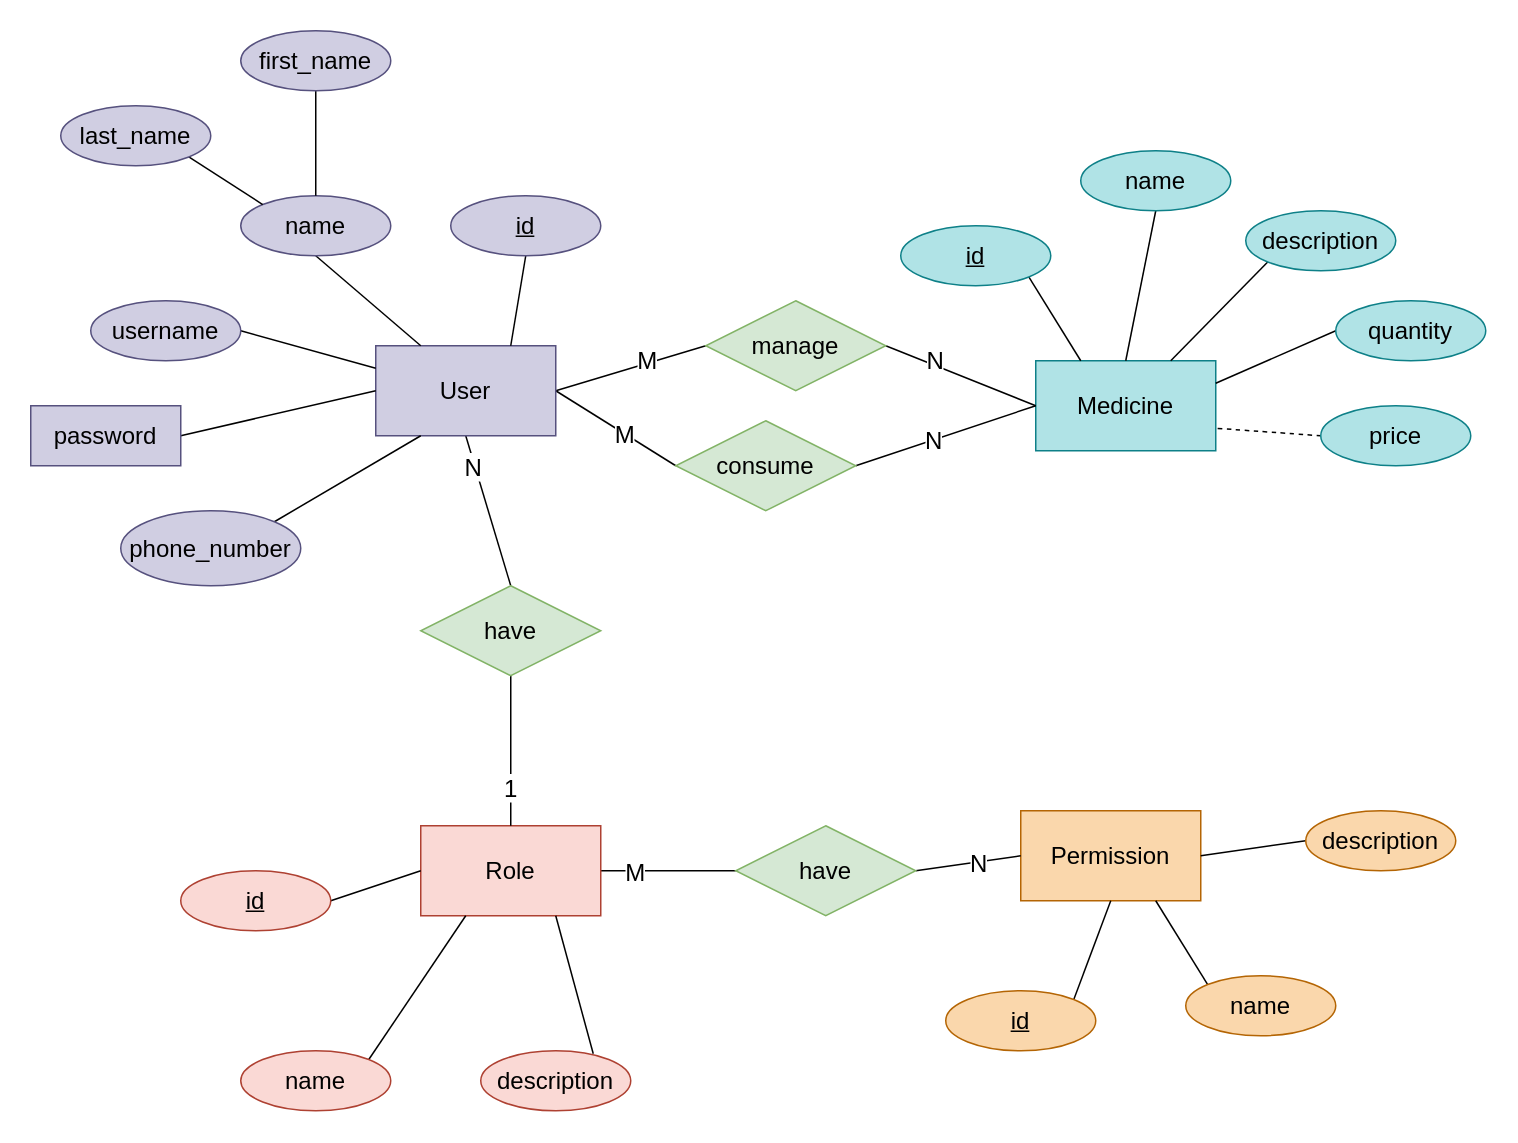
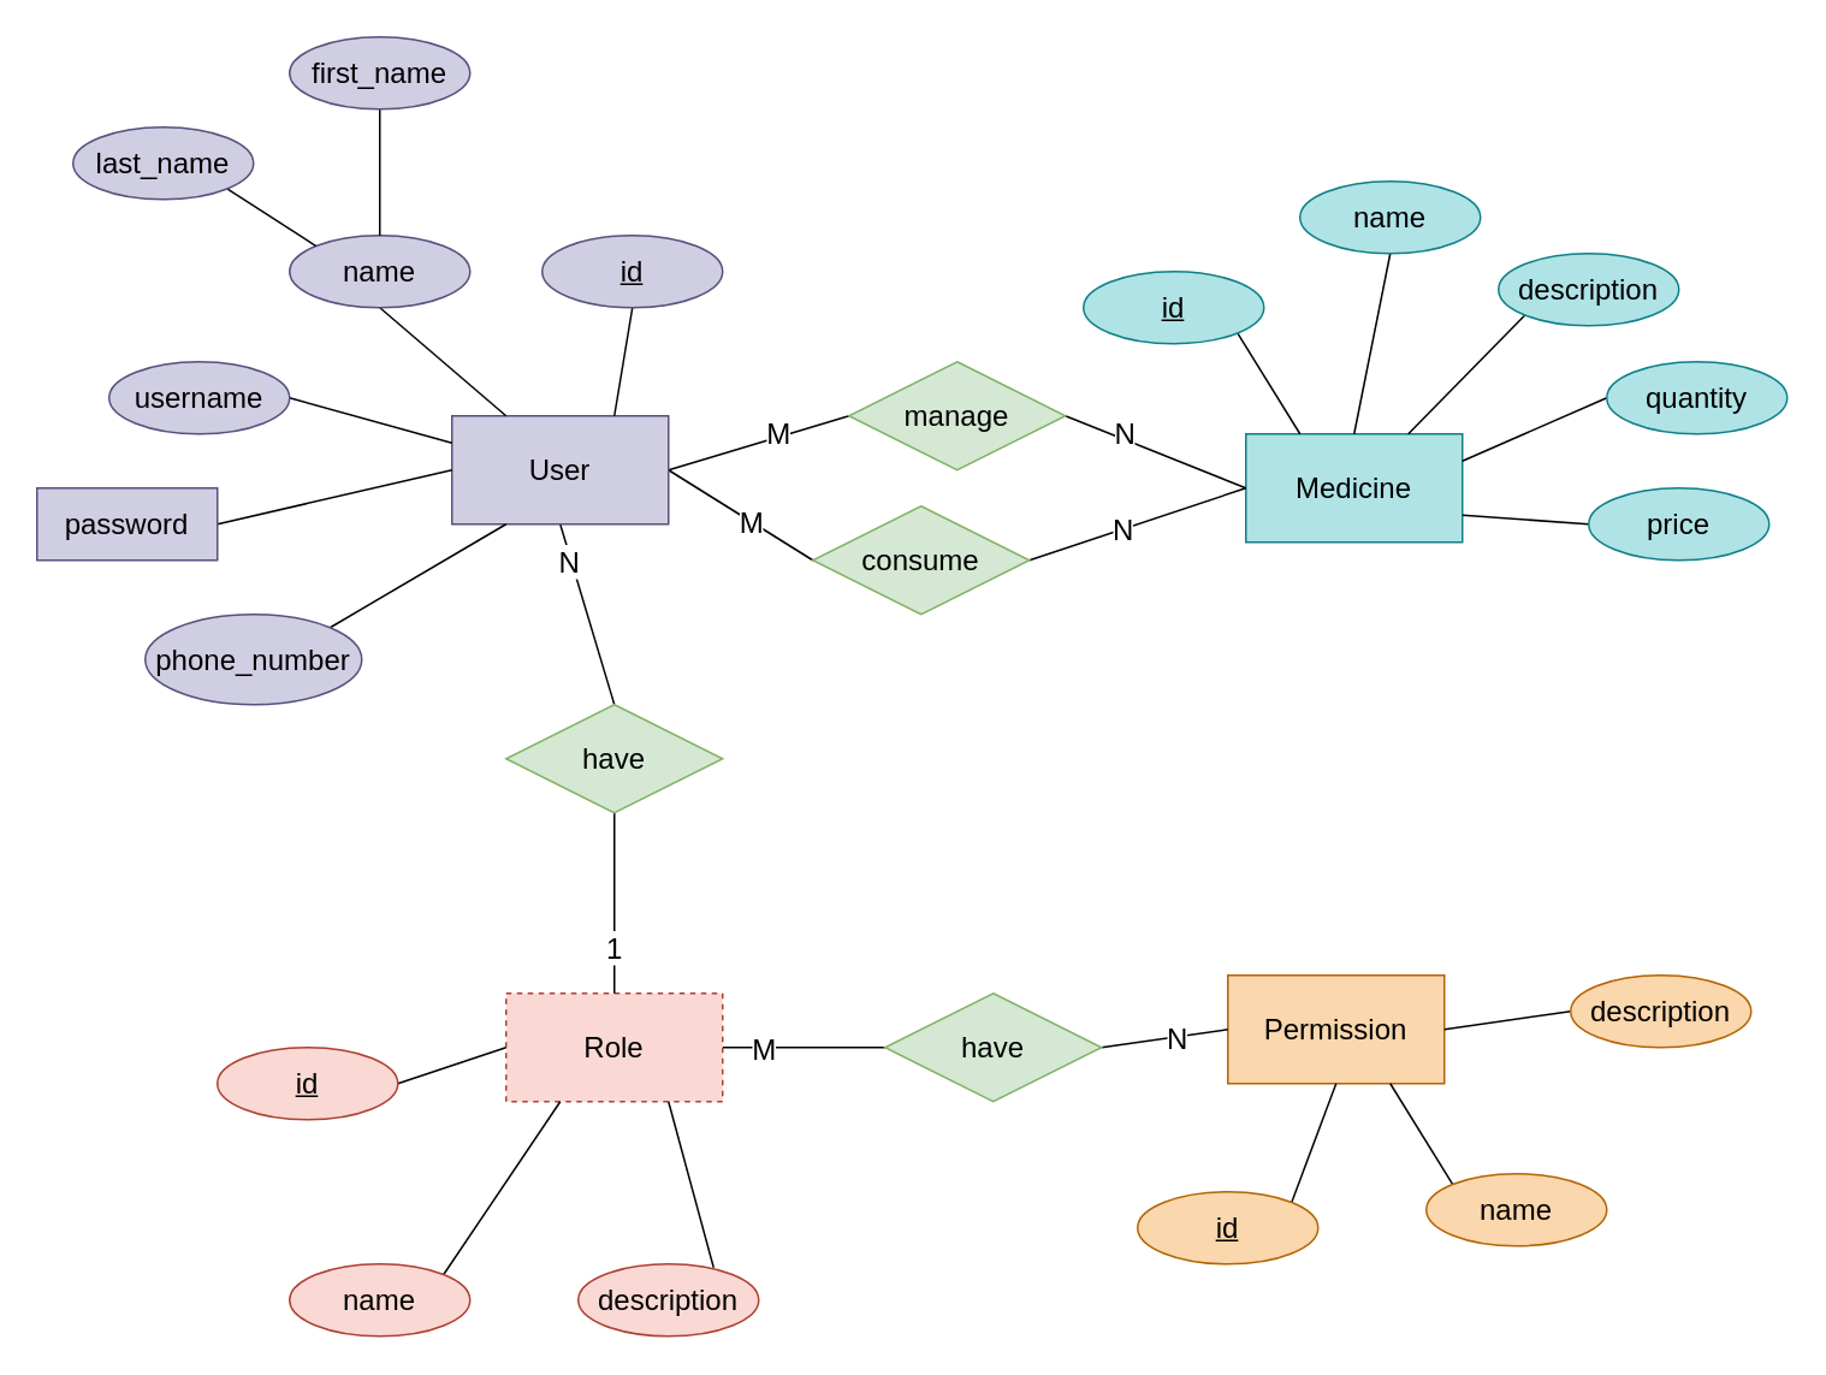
  <mxCell id="0" />
  <mxCell id="1" parent="0" />
  <mxCell id="2" style="edgeStyle=none;curved=1;rounded=0;orthogonalLoop=1;jettySize=auto;html=1;exitX=0.5;exitY=1;exitDx=0;exitDy=0;entryX=0.5;entryY=0;entryDx=0;entryDy=0;fontSize=12;endArrow=none;endFill=0;startSize=14;endSize=14;sourcePerimeterSpacing=8;targetPerimeterSpacing=8;" edge="1" parent="1" source="8" target="52"><mxGeometry relative="1" as="geometry" /></mxCell>
  <mxCell id="3" value="N" style="edgeLabel;html=1;align=center;verticalAlign=middle;resizable=0;points=[];fontSize=16;" vertex="1" connectable="0" parent="2"><mxGeometry x="-0.6" y="-2" relative="1" as="geometry"><mxPoint as="offset" /></mxGeometry></mxCell>
  <mxCell id="4" style="edgeStyle=none;curved=1;rounded=0;orthogonalLoop=1;jettySize=auto;html=1;exitX=1;exitY=0.5;exitDx=0;exitDy=0;entryX=0;entryY=0.5;entryDx=0;entryDy=0;fontSize=12;endArrow=none;endFill=0;startSize=14;endSize=14;sourcePerimeterSpacing=8;targetPerimeterSpacing=8;" edge="1" parent="1" source="8" target="58"><mxGeometry relative="1" as="geometry" /></mxCell>
  <mxCell id="5" value="M" style="edgeLabel;html=1;align=center;verticalAlign=middle;resizable=0;points=[];fontSize=16;" vertex="1" connectable="0" parent="4"><mxGeometry x="0.144" relative="1" as="geometry"><mxPoint as="offset" /></mxGeometry></mxCell>
  <mxCell id="6" style="edgeStyle=none;curved=1;rounded=0;orthogonalLoop=1;jettySize=auto;html=1;exitX=1;exitY=0.5;exitDx=0;exitDy=0;entryX=0;entryY=0.5;entryDx=0;entryDy=0;fontSize=12;endArrow=none;endFill=0;startSize=14;endSize=14;sourcePerimeterSpacing=8;targetPerimeterSpacing=8;" edge="1" parent="1" source="8" target="61"><mxGeometry relative="1" as="geometry" /></mxCell>
  <mxCell id="7" value="M" style="edgeLabel;html=1;align=center;verticalAlign=middle;resizable=0;points=[];fontSize=16;" vertex="1" connectable="0" parent="6"><mxGeometry x="0.226" y="2" relative="1" as="geometry"><mxPoint as="offset" /></mxGeometry></mxCell>
  <mxCell id="8" value="User" style="rounded=0;whiteSpace=wrap;html=1;fontSize=16;fillColor=#d0cee2;strokeColor=#56517e;" vertex="1" parent="1"><mxGeometry x="250" y="230" width="120" height="60" as="geometry" /></mxCell>
  <mxCell id="9" style="edgeStyle=none;curved=1;rounded=0;orthogonalLoop=1;jettySize=auto;html=1;exitX=0.5;exitY=1;exitDx=0;exitDy=0;entryX=0.75;entryY=0;entryDx=0;entryDy=0;fontSize=12;endArrow=none;startSize=14;endSize=14;sourcePerimeterSpacing=8;targetPerimeterSpacing=8;endFill=0;" edge="1" parent="1" source="10" target="8"><mxGeometry relative="1" as="geometry" /></mxCell>
  <mxCell id="10" value="id" style="ellipse;whiteSpace=wrap;html=1;align=center;fontStyle=4;fontSize=16;fillColor=#d0cee2;strokeColor=#56517e;" vertex="1" parent="1"><mxGeometry x="300" y="130" width="100" height="40" as="geometry" /></mxCell>
  <mxCell id="11" style="edgeStyle=none;curved=1;rounded=0;orthogonalLoop=1;jettySize=auto;html=1;exitX=0.5;exitY=1;exitDx=0;exitDy=0;entryX=0.25;entryY=0;entryDx=0;entryDy=0;fontSize=12;endArrow=none;endFill=0;startSize=14;endSize=14;sourcePerimeterSpacing=8;targetPerimeterSpacing=8;" edge="1" parent="1" source="12" target="8"><mxGeometry relative="1" as="geometry" /></mxCell>
  <mxCell id="12" value="name" style="ellipse;whiteSpace=wrap;html=1;align=center;fontSize=16;fillColor=#d0cee2;strokeColor=#56517e;" vertex="1" parent="1"><mxGeometry x="160" y="130" width="100" height="40" as="geometry" /></mxCell>
  <mxCell id="13" style="edgeStyle=none;curved=1;rounded=0;orthogonalLoop=1;jettySize=auto;html=1;exitX=1;exitY=0.5;exitDx=0;exitDy=0;entryX=0;entryY=0.25;entryDx=0;entryDy=0;fontSize=12;endArrow=none;endFill=0;startSize=14;endSize=14;sourcePerimeterSpacing=8;targetPerimeterSpacing=8;" edge="1" parent="1" source="14" target="8"><mxGeometry relative="1" as="geometry" /></mxCell>
  <mxCell id="14" value="username" style="ellipse;whiteSpace=wrap;html=1;align=center;fontSize=16;fillColor=#d0cee2;strokeColor=#56517e;" vertex="1" parent="1"><mxGeometry x="60" y="200" width="100" height="40" as="geometry" /></mxCell>
  <mxCell id="15" style="edgeStyle=none;curved=1;rounded=0;orthogonalLoop=1;jettySize=auto;html=1;exitX=1;exitY=0.5;exitDx=0;exitDy=0;entryX=0;entryY=0.5;entryDx=0;entryDy=0;fontSize=12;endArrow=none;endFill=0;startSize=14;endSize=14;sourcePerimeterSpacing=8;targetPerimeterSpacing=8;" edge="1" parent="1" source="16" target="8"><mxGeometry relative="1" as="geometry" /></mxCell>
  <mxCell id="16" value="password" style="whiteSpace=wrap;html=1;align=center;fontSize=16;fillColor=#d0cee2;strokeColor=#56517e;rounded=0;" vertex="1" parent="1"><mxGeometry x="20" y="270" width="100" height="40" as="geometry" /></mxCell>
  <mxCell id="17" style="edgeStyle=none;curved=1;rounded=0;orthogonalLoop=1;jettySize=auto;html=1;exitX=0.5;exitY=1;exitDx=0;exitDy=0;entryX=0.5;entryY=0;entryDx=0;entryDy=0;fontSize=12;endArrow=none;endFill=0;startSize=14;endSize=14;sourcePerimeterSpacing=8;targetPerimeterSpacing=8;" edge="1" parent="1" source="18" target="12"><mxGeometry relative="1" as="geometry" /></mxCell>
  <mxCell id="18" value="first_name" style="ellipse;whiteSpace=wrap;html=1;align=center;fontSize=16;fillColor=#d0cee2;strokeColor=#56517e;" vertex="1" parent="1"><mxGeometry x="160" y="20" width="100" height="40" as="geometry" /></mxCell>
  <mxCell id="19" style="edgeStyle=none;curved=1;rounded=0;orthogonalLoop=1;jettySize=auto;html=1;exitX=1;exitY=1;exitDx=0;exitDy=0;entryX=0;entryY=0;entryDx=0;entryDy=0;fontSize=12;endArrow=none;endFill=0;startSize=14;endSize=14;sourcePerimeterSpacing=8;targetPerimeterSpacing=8;" edge="1" parent="1" source="20" target="12"><mxGeometry relative="1" as="geometry" /></mxCell>
  <mxCell id="20" value="last_name" style="ellipse;whiteSpace=wrap;html=1;align=center;fontSize=16;fillColor=#d0cee2;strokeColor=#56517e;" vertex="1" parent="1"><mxGeometry x="40" y="70" width="100" height="40" as="geometry" /></mxCell>
  <mxCell id="21" style="edgeStyle=none;curved=1;rounded=0;orthogonalLoop=1;jettySize=auto;html=1;exitX=1;exitY=0;exitDx=0;exitDy=0;entryX=0.25;entryY=1;entryDx=0;entryDy=0;fontSize=12;endArrow=none;endFill=0;startSize=14;endSize=14;sourcePerimeterSpacing=8;targetPerimeterSpacing=8;" edge="1" parent="1" source="22" target="8"><mxGeometry relative="1" as="geometry" /></mxCell>
  <mxCell id="22" value="phone_number" style="ellipse;whiteSpace=wrap;html=1;align=center;fontSize=16;fillColor=#d0cee2;strokeColor=#56517e;" vertex="1" parent="1"><mxGeometry x="80" y="340" width="120" height="50" as="geometry" /></mxCell>
  <mxCell id="23" value="Medicine" style="rounded=0;whiteSpace=wrap;html=1;fontSize=16;fillColor=#b0e3e6;strokeColor=#0e8088;" vertex="1" parent="1"><mxGeometry x="690" y="240" width="120" height="60" as="geometry" /></mxCell>
  <mxCell id="24" style="edgeStyle=none;curved=1;rounded=0;orthogonalLoop=1;jettySize=auto;html=1;exitX=1;exitY=1;exitDx=0;exitDy=0;entryX=0.25;entryY=0;entryDx=0;entryDy=0;fontSize=12;endArrow=none;endFill=0;startSize=14;endSize=14;sourcePerimeterSpacing=8;targetPerimeterSpacing=8;" edge="1" parent="1" source="25" target="23"><mxGeometry relative="1" as="geometry" /></mxCell>
  <mxCell id="25" value="id" style="ellipse;whiteSpace=wrap;html=1;align=center;fontStyle=4;fontSize=16;fillColor=#b0e3e6;strokeColor=#0e8088;" vertex="1" parent="1"><mxGeometry x="600" y="150" width="100" height="40" as="geometry" /></mxCell>
  <mxCell id="26" style="edgeStyle=none;curved=1;rounded=0;orthogonalLoop=1;jettySize=auto;html=1;exitX=0.5;exitY=1;exitDx=0;exitDy=0;entryX=0.5;entryY=0;entryDx=0;entryDy=0;fontSize=12;endArrow=none;endFill=0;startSize=14;endSize=14;sourcePerimeterSpacing=8;targetPerimeterSpacing=8;" edge="1" parent="1" source="27" target="23"><mxGeometry relative="1" as="geometry" /></mxCell>
  <mxCell id="27" value="name" style="ellipse;whiteSpace=wrap;html=1;align=center;fontSize=16;fillColor=#b0e3e6;strokeColor=#0e8088;" vertex="1" parent="1"><mxGeometry x="720" width="100" height="40" as="geometry" y="100" /></mxCell>
  <mxCell id="28" style="edgeStyle=none;curved=1;rounded=0;orthogonalLoop=1;jettySize=auto;html=1;exitX=0;exitY=1;exitDx=0;exitDy=0;entryX=0.75;entryY=0;entryDx=0;entryDy=0;fontSize=12;endArrow=none;endFill=0;startSize=14;endSize=14;sourcePerimeterSpacing=8;targetPerimeterSpacing=8;" edge="1" parent="1" source="29" target="23"><mxGeometry relative="1" as="geometry" /></mxCell>
  <mxCell id="29" value="description" style="ellipse;whiteSpace=wrap;html=1;align=center;fontSize=16;fillColor=#b0e3e6;strokeColor=#0e8088;" vertex="1" parent="1"><mxGeometry x="830" y="140" width="100" height="40" as="geometry" /></mxCell>
  <mxCell id="30" style="edgeStyle=none;curved=1;rounded=0;orthogonalLoop=1;jettySize=auto;html=1;exitX=0;exitY=0.5;exitDx=0;exitDy=0;entryX=1;entryY=0.25;entryDx=0;entryDy=0;fontSize=12;endArrow=none;endFill=0;startSize=14;endSize=14;sourcePerimeterSpacing=8;targetPerimeterSpacing=8;" edge="1" parent="1" source="31" target="23"><mxGeometry relative="1" as="geometry" /></mxCell>
  <mxCell id="31" value="quantity" style="ellipse;whiteSpace=wrap;html=1;align=center;fontSize=16;fillColor=#b0e3e6;strokeColor=#0e8088;" vertex="1" parent="1"><mxGeometry x="890" y="200" width="100" height="40" as="geometry" /></mxCell>
- <mxCell id="32" style="edgeStyle=none;curved=1;rounded=0;orthogonalLoop=1;jettySize=auto;html=1;exitX=0;exitY=0.5;exitDx=0;exitDy=0;entryX=1;entryY=0.75;entryDx=0;entryDy=0;fontSize=12;endArrow=none;endFill=0;startSize=14;endSize=14;sourcePerimeterSpacing=8;targetPerimeterSpacing=8;dashed=1;" edge="1" parent="1" source="33" target="23"><mxGeometry relative="1" as="geometry" /></mxCell>
+ <mxCell id="32" style="edgeStyle=none;curved=1;rounded=0;orthogonalLoop=1;jettySize=auto;html=1;exitX=0;exitY=0.5;exitDx=0;exitDy=0;entryX=1;entryY=0.75;entryDx=0;entryDy=0;fontSize=12;endArrow=none;endFill=0;startSize=14;endSize=14;sourcePerimeterSpacing=8;targetPerimeterSpacing=8;" edge="1" parent="1" source="33" target="23"><mxGeometry relative="1" as="geometry" /></mxCell>
  <mxCell id="33" value="price" style="ellipse;whiteSpace=wrap;html=1;align=center;fontSize=16;fillColor=#b0e3e6;strokeColor=#0e8088;" vertex="1" parent="1"><mxGeometry x="880" y="270" width="100" height="40" as="geometry" /></mxCell>
  <mxCell id="34" style="edgeStyle=none;curved=1;rounded=0;orthogonalLoop=1;jettySize=auto;html=1;exitX=1;exitY=0.5;exitDx=0;exitDy=0;entryX=0;entryY=0.5;entryDx=0;entryDy=0;fontSize=12;endArrow=none;endFill=0;startSize=14;endSize=14;sourcePerimeterSpacing=8;targetPerimeterSpacing=8;" edge="1" parent="1" source="36" target="55"><mxGeometry relative="1" as="geometry" /></mxCell>
  <mxCell id="35" value="M" style="edgeLabel;html=1;align=center;verticalAlign=middle;resizable=0;points=[];fontSize=16;" vertex="1" connectable="0" parent="34"><mxGeometry x="-0.511" relative="1" as="geometry"><mxPoint as="offset" /></mxGeometry></mxCell>
- <mxCell id="36" value="Role" style="rounded=0;whiteSpace=wrap;html=1;fontSize=16;fillColor=#fad9d5;strokeColor=#ae4132;" vertex="1" parent="1"><mxGeometry x="280" y="550" width="120" height="60" as="geometry" /></mxCell>
+ <mxCell id="36" value="Role" style="rounded=0;whiteSpace=wrap;html=1;fontSize=16;fillColor=#fad9d5;strokeColor=#ae4132;dashed=1;" vertex="1" parent="1"><mxGeometry x="280" y="550" width="120" height="60" as="geometry" /></mxCell>
  <mxCell id="37" style="edgeStyle=none;curved=1;rounded=0;orthogonalLoop=1;jettySize=auto;html=1;exitX=1;exitY=0.5;exitDx=0;exitDy=0;entryX=0;entryY=0.5;entryDx=0;entryDy=0;fontSize=12;endArrow=none;endFill=0;startSize=14;endSize=14;sourcePerimeterSpacing=8;targetPerimeterSpacing=8;" edge="1" parent="1" source="38" target="36"><mxGeometry relative="1" as="geometry" /></mxCell>
  <mxCell id="38" value="id" style="ellipse;whiteSpace=wrap;html=1;align=center;fontStyle=4;fontSize=16;fillColor=#fad9d5;strokeColor=#ae4132;" vertex="1" parent="1"><mxGeometry x="120" y="580" width="100" height="40" as="geometry" /></mxCell>
  <mxCell id="39" style="edgeStyle=none;curved=1;rounded=0;orthogonalLoop=1;jettySize=auto;html=1;exitX=1;exitY=0;exitDx=0;exitDy=0;entryX=0.25;entryY=1;entryDx=0;entryDy=0;fontSize=12;endArrow=none;endFill=0;startSize=14;endSize=14;sourcePerimeterSpacing=8;targetPerimeterSpacing=8;" edge="1" parent="1" source="40" target="36"><mxGeometry relative="1" as="geometry" /></mxCell>
  <mxCell id="40" value="name" style="ellipse;whiteSpace=wrap;html=1;align=center;fontSize=16;fillColor=#fad9d5;strokeColor=#ae4132;" vertex="1" parent="1"><mxGeometry x="160" y="700" width="100" height="40" as="geometry" /></mxCell>
  <mxCell id="41" style="edgeStyle=none;curved=1;rounded=0;orthogonalLoop=1;jettySize=auto;html=1;exitX=0.75;exitY=0.05;exitDx=0;exitDy=0;entryX=0.75;entryY=1;entryDx=0;entryDy=0;fontSize=12;endArrow=none;endFill=0;startSize=14;endSize=14;sourcePerimeterSpacing=8;targetPerimeterSpacing=8;exitPerimeter=0;" edge="1" parent="1" source="42" target="36"><mxGeometry relative="1" as="geometry" /></mxCell>
  <mxCell id="42" value="description" style="ellipse;whiteSpace=wrap;html=1;align=center;fontSize=16;fillColor=#fad9d5;strokeColor=#ae4132;" vertex="1" parent="1"><mxGeometry x="320" y="700" width="100" height="40" as="geometry" /></mxCell>
  <mxCell id="43" value="Permission" style="rounded=0;whiteSpace=wrap;html=1;fontSize=16;fillColor=#fad7ac;strokeColor=#b46504;" vertex="1" parent="1"><mxGeometry x="680" y="540" width="120" height="60" as="geometry" /></mxCell>
  <mxCell id="44" style="edgeStyle=none;curved=1;rounded=0;orthogonalLoop=1;jettySize=auto;html=1;exitX=1;exitY=0;exitDx=0;exitDy=0;entryX=0.5;entryY=1;entryDx=0;entryDy=0;fontSize=12;endArrow=none;endFill=0;startSize=14;endSize=14;sourcePerimeterSpacing=8;targetPerimeterSpacing=8;" edge="1" parent="1" source="45" target="43"><mxGeometry relative="1" as="geometry" /></mxCell>
  <mxCell id="45" value="id" style="ellipse;whiteSpace=wrap;html=1;align=center;fontStyle=4;fontSize=16;fillColor=#fad7ac;strokeColor=#b46504;" vertex="1" parent="1"><mxGeometry x="630" y="660" width="100" height="40" as="geometry" /></mxCell>
  <mxCell id="46" style="edgeStyle=none;curved=1;rounded=0;orthogonalLoop=1;jettySize=auto;html=1;exitX=0;exitY=0;exitDx=0;exitDy=0;entryX=0.75;entryY=1;entryDx=0;entryDy=0;fontSize=12;endArrow=none;endFill=0;startSize=14;endSize=14;sourcePerimeterSpacing=8;targetPerimeterSpacing=8;" edge="1" parent="1" source="47" target="43"><mxGeometry relative="1" as="geometry" /></mxCell>
  <mxCell id="47" value="name" style="ellipse;whiteSpace=wrap;html=1;align=center;fontSize=16;fillColor=#fad7ac;strokeColor=#b46504;" vertex="1" parent="1"><mxGeometry x="790" y="650" width="100" height="40" as="geometry" /></mxCell>
  <mxCell id="48" style="edgeStyle=none;curved=1;rounded=0;orthogonalLoop=1;jettySize=auto;html=1;exitX=0;exitY=0.5;exitDx=0;exitDy=0;entryX=1;entryY=0.5;entryDx=0;entryDy=0;fontSize=12;endArrow=none;endFill=0;startSize=14;endSize=14;sourcePerimeterSpacing=8;targetPerimeterSpacing=8;" edge="1" parent="1" source="49" target="43"><mxGeometry relative="1" as="geometry" /></mxCell>
  <mxCell id="49" value="description" style="ellipse;whiteSpace=wrap;html=1;align=center;fontSize=16;fillColor=#fad7ac;strokeColor=#b46504;" vertex="1" parent="1"><mxGeometry x="870" y="540" width="100" height="40" as="geometry" /></mxCell>
  <mxCell id="50" style="edgeStyle=none;curved=1;rounded=0;orthogonalLoop=1;jettySize=auto;html=1;exitX=0.5;exitY=1;exitDx=0;exitDy=0;entryX=0.5;entryY=0;entryDx=0;entryDy=0;fontSize=12;endArrow=none;endFill=0;startSize=14;endSize=14;sourcePerimeterSpacing=8;targetPerimeterSpacing=8;" edge="1" parent="1" source="52" target="36"><mxGeometry relative="1" as="geometry" /></mxCell>
  <mxCell id="51" value="1" style="edgeLabel;html=1;align=center;verticalAlign=middle;resizable=0;points=[];fontSize=16;" vertex="1" connectable="0" parent="50"><mxGeometry x="0.48" y="-1" relative="1" as="geometry"><mxPoint as="offset" /></mxGeometry></mxCell>
  <mxCell id="52" value="have" style="shape=rhombus;perimeter=rhombusPerimeter;whiteSpace=wrap;html=1;align=center;fontSize=16;fillColor=#d5e8d4;strokeColor=#82b366;" vertex="1" parent="1"><mxGeometry x="280" y="390" width="120" height="60" as="geometry" /></mxCell>
  <mxCell id="53" style="edgeStyle=none;curved=1;rounded=0;orthogonalLoop=1;jettySize=auto;html=1;exitX=1;exitY=0.5;exitDx=0;exitDy=0;entryX=0;entryY=0.5;entryDx=0;entryDy=0;fontSize=12;endArrow=none;endFill=0;startSize=14;endSize=14;sourcePerimeterSpacing=8;targetPerimeterSpacing=8;" edge="1" parent="1" source="55" target="43"><mxGeometry relative="1" as="geometry" /></mxCell>
  <mxCell id="54" value="N" style="edgeLabel;html=1;align=center;verticalAlign=middle;resizable=0;points=[];fontSize=16;" vertex="1" connectable="0" parent="53"><mxGeometry x="0.2" relative="1" as="geometry"><mxPoint as="offset" /></mxGeometry></mxCell>
  <mxCell id="55" value="have" style="shape=rhombus;perimeter=rhombusPerimeter;whiteSpace=wrap;html=1;align=center;fontSize=16;fillColor=#d5e8d4;strokeColor=#82b366;" vertex="1" parent="1"><mxGeometry x="490" y="550" width="120" height="60" as="geometry" /></mxCell>
  <mxCell id="56" style="edgeStyle=none;curved=1;rounded=0;orthogonalLoop=1;jettySize=auto;html=1;exitX=1;exitY=0.5;exitDx=0;exitDy=0;entryX=0;entryY=0.5;entryDx=0;entryDy=0;fontSize=12;endArrow=none;endFill=0;startSize=14;endSize=14;sourcePerimeterSpacing=8;targetPerimeterSpacing=8;" edge="1" parent="1" source="58" target="23"><mxGeometry relative="1" as="geometry" /></mxCell>
  <mxCell id="57" value="N" style="edgeLabel;html=1;align=center;verticalAlign=middle;resizable=0;points=[];fontSize=16;" vertex="1" connectable="0" parent="56"><mxGeometry x="-0.15" relative="1" as="geometry"><mxPoint as="offset" /></mxGeometry></mxCell>
  <mxCell id="58" value="consume" style="shape=rhombus;perimeter=rhombusPerimeter;whiteSpace=wrap;html=1;align=center;fontSize=16;fillColor=#d5e8d4;strokeColor=#82b366;" vertex="1" parent="1"><mxGeometry x="450" y="280" width="120" height="60" as="geometry" /></mxCell>
  <mxCell id="59" style="edgeStyle=none;curved=1;rounded=0;orthogonalLoop=1;jettySize=auto;html=1;exitX=1;exitY=0.5;exitDx=0;exitDy=0;entryX=0;entryY=0.5;entryDx=0;entryDy=0;fontSize=12;endArrow=none;endFill=0;startSize=14;endSize=14;sourcePerimeterSpacing=8;targetPerimeterSpacing=8;" edge="1" parent="1" source="61" target="23"><mxGeometry relative="1" as="geometry" /></mxCell>
  <mxCell id="60" value="N" style="edgeLabel;html=1;align=center;verticalAlign=middle;resizable=0;points=[];fontSize=16;" vertex="1" connectable="0" parent="59"><mxGeometry x="-0.363" y="3" relative="1" as="geometry"><mxPoint as="offset" /></mxGeometry></mxCell>
  <mxCell id="61" value="manage" style="shape=rhombus;perimeter=rhombusPerimeter;whiteSpace=wrap;html=1;align=center;fontSize=16;fillColor=#d5e8d4;strokeColor=#82b366;" vertex="1" parent="1"><mxGeometry x="470" y="200" width="120" height="60" as="geometry" /></mxCell>
